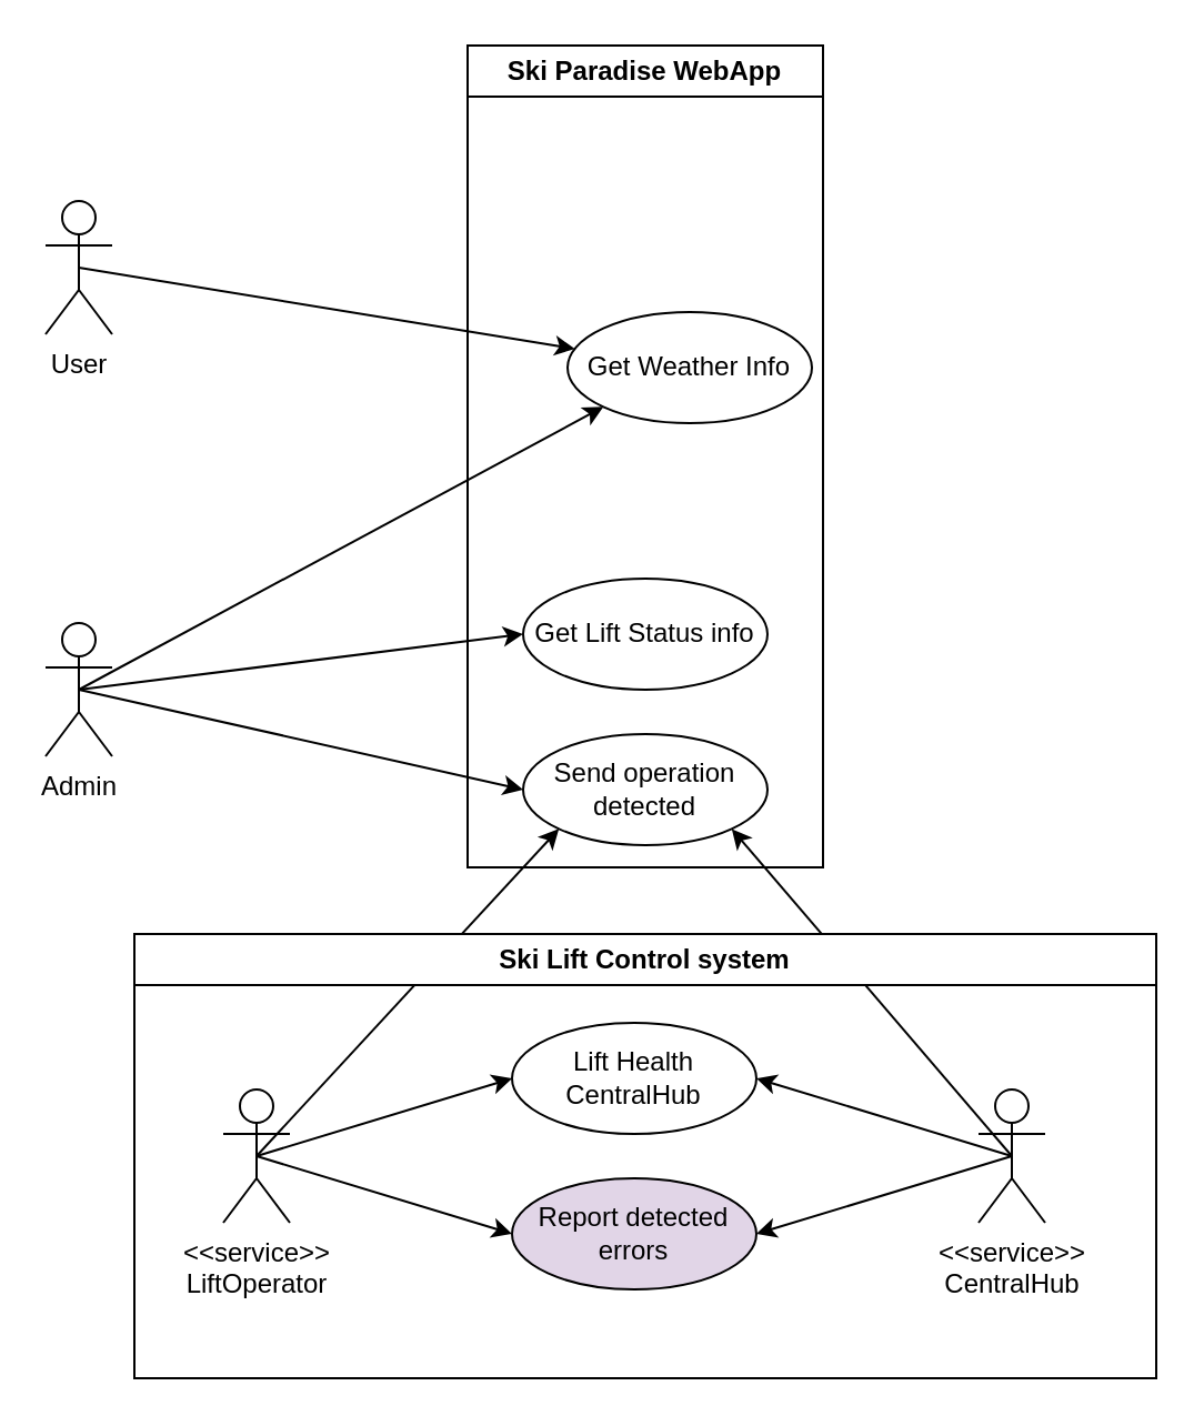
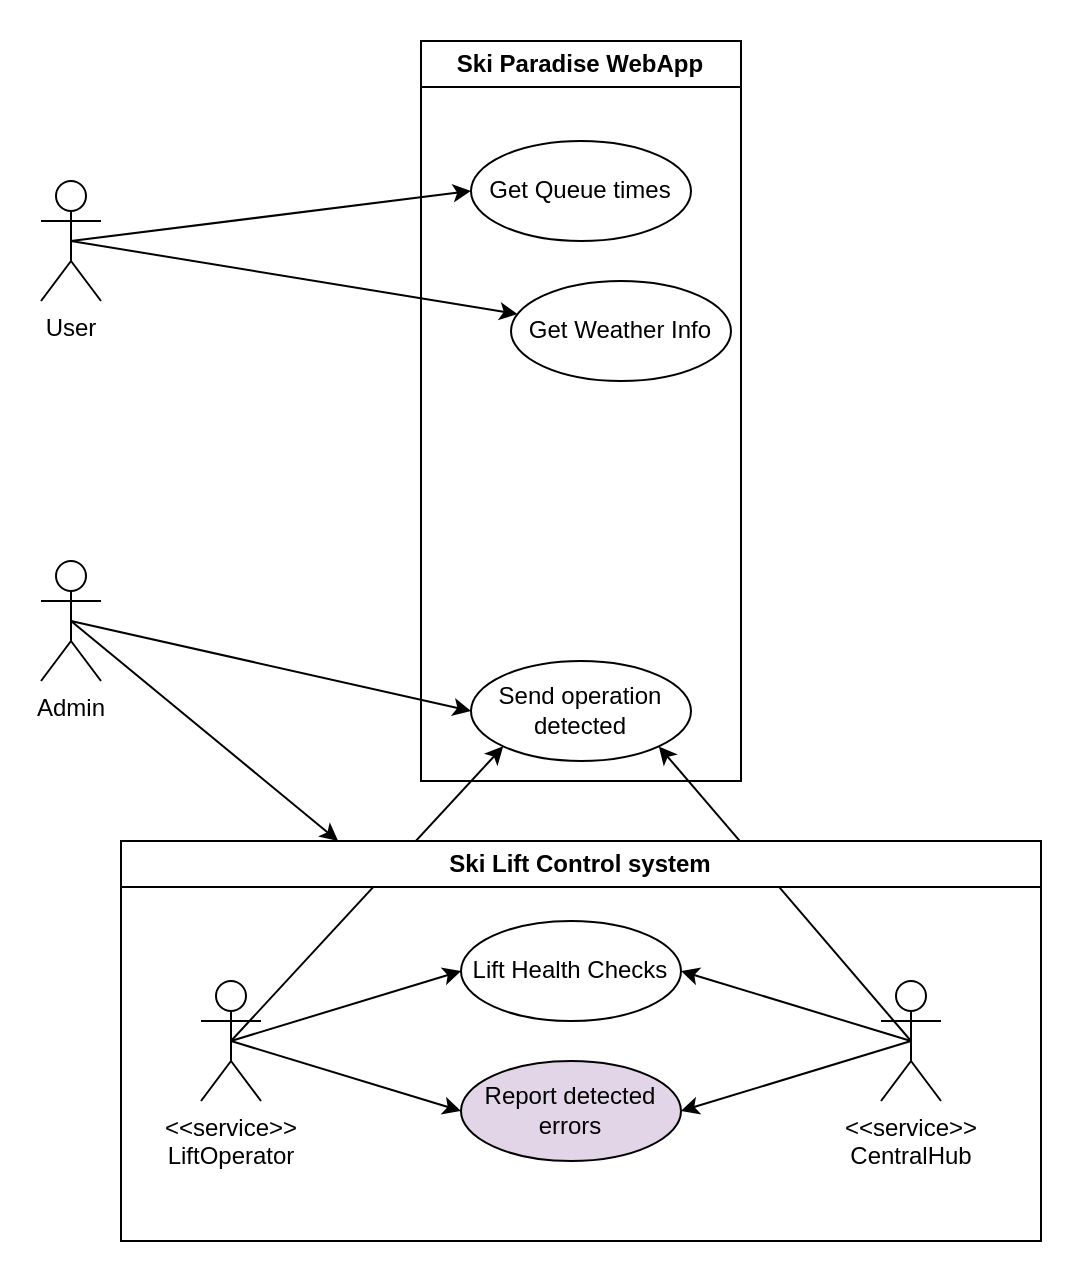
  <mxCell id="0" />
  <mxCell id="1" parent="0" />
  <mxCell id="2" style="rounded=0;orthogonalLoop=1;jettySize=auto;html=1;exitX=0.5;exitY=0.5;exitDx=0;exitDy=0;exitPerimeter=0;entryX=0;entryY=0.5;entryDx=0;entryDy=0;" edge="1" parent="1" source="5" target="16"><mxGeometry relative="1" as="geometry" /></mxCell>
- <mxCell id="3" style="rounded=0;orthogonalLoop=1;jettySize=auto;html=1;exitX=0.5;exitY=0.5;exitDx=0;exitDy=0;exitPerimeter=0;entryX=0;entryY=0.5;entryDx=0;entryDy=0;" edge="1" parent="1" source="5" target="15"><mxGeometry relative="1" as="geometry" /></mxCell>
- <mxCell id="4" style="rounded=0;orthogonalLoop=1;jettySize=auto;html=1;exitX=0.5;exitY=0.5;exitDx=0;exitDy=0;exitPerimeter=0;entryX=0;entryY=1;entryDx=0;entryDy=0;" edge="1" parent="1" source="5" target="13"><mxGeometry relative="1" as="geometry" /></mxCell>
+ <mxCell id="4" style="rounded=0;orthogonalLoop=1;jettySize=auto;html=1;exitX=0.5;exitY=0.5;exitDx=0;exitDy=0;exitPerimeter=0;" edge="1" parent="1" source="5" target="24"><mxGeometry relative="1" as="geometry" /></mxCell>
  <mxCell id="5" value="Admin" style="shape=umlActor;verticalLabelPosition=bottom;verticalAlign=top;html=1;outlineConnect=0;" vertex="1" parent="1"><mxGeometry x="20" y="280" width="30" height="60" as="geometry" /></mxCell>
+ <mxCell id="6" style="rounded=0;orthogonalLoop=1;jettySize=auto;html=1;exitX=0.5;exitY=0.5;exitDx=0;exitDy=0;exitPerimeter=0;entryX=0;entryY=0.5;entryDx=0;entryDy=0;" edge="1" parent="1" source="8" target="14"><mxGeometry relative="1" as="geometry" /></mxCell>
  <mxCell id="7" style="rounded=0;orthogonalLoop=1;jettySize=auto;html=1;exitX=0.5;exitY=0.5;exitDx=0;exitDy=0;exitPerimeter=0;" edge="1" parent="1" source="8" target="13"><mxGeometry relative="1" as="geometry" /></mxCell>
  <mxCell id="8" value="User" style="shape=umlActor;verticalLabelPosition=bottom;verticalAlign=top;html=1;outlineConnect=0;" vertex="1" parent="1"><mxGeometry x="20" y="90" width="30" height="60" as="geometry" /></mxCell>
  <mxCell id="9" style="rounded=0;orthogonalLoop=1;jettySize=auto;html=1;exitX=0.5;exitY=0.5;exitDx=0;exitDy=0;exitPerimeter=0;entryX=0;entryY=0.5;entryDx=0;entryDy=0;" edge="1" parent="1" source="11" target="21"><mxGeometry relative="1" as="geometry"><mxPoint x="235" y="544" as="targetPoint" /></mxGeometry></mxCell>
  <mxCell id="10" style="rounded=0;orthogonalLoop=1;jettySize=auto;html=1;exitX=0.5;exitY=0.5;exitDx=0;exitDy=0;exitPerimeter=0;entryX=0;entryY=0.5;entryDx=0;entryDy=0;" edge="1" parent="1" source="11" target="23"><mxGeometry relative="1" as="geometry" /></mxCell>
  <mxCell id="11" value="&amp;lt;&amp;lt;service&amp;gt;&amp;gt;&lt;br&gt;&lt;div&gt;LiftOperator&lt;/div&gt;" style="shape=umlActor;verticalLabelPosition=bottom;verticalAlign=top;html=1;outlineConnect=0;" vertex="1" parent="1"><mxGeometry x="100" y="490" width="30" height="60" as="geometry" /></mxCell>
  <mxCell id="12" value="Ski Paradise WebApp" style="swimlane;whiteSpace=wrap;html=1;" vertex="1" parent="1"><mxGeometry x="210" y="20" width="160" height="370" as="geometry" /></mxCell>
  <mxCell id="13" value="Get Weather Info" style="ellipse;whiteSpace=wrap;html=1;" vertex="1" parent="12"><mxGeometry x="45" y="120" width="110" height="50" as="geometry" /></mxCell>
- <mxCell id="15" value="Get Lift Status info" style="ellipse;whiteSpace=wrap;html=1;" vertex="1" parent="12"><mxGeometry x="25" y="240" width="110" height="50" as="geometry" /></mxCell>
+ <mxCell id="14" value="Get Queue times" style="ellipse;whiteSpace=wrap;html=1;" vertex="1" parent="12"><mxGeometry x="25" y="50" width="110" height="50" as="geometry" /></mxCell>
  <mxCell id="16" value="Send operation detected" style="ellipse;whiteSpace=wrap;html=1;" vertex="1" parent="12"><mxGeometry x="25" y="310" width="110" height="50" as="geometry" /></mxCell>
  <mxCell id="17" style="rounded=0;orthogonalLoop=1;jettySize=auto;html=1;exitX=0.5;exitY=0.5;exitDx=0;exitDy=0;exitPerimeter=0;entryX=1;entryY=0.5;entryDx=0;entryDy=0;" edge="1" parent="1" source="20" target="21"><mxGeometry relative="1" as="geometry" /></mxCell>
  <mxCell id="18" style="rounded=0;orthogonalLoop=1;jettySize=auto;html=1;exitX=0.5;exitY=0.5;exitDx=0;exitDy=0;exitPerimeter=0;entryX=1;entryY=1;entryDx=0;entryDy=0;" edge="1" parent="1" source="20" target="16"><mxGeometry relative="1" as="geometry" /></mxCell>
  <mxCell id="19" style="rounded=0;orthogonalLoop=1;jettySize=auto;html=1;exitX=0.5;exitY=0.5;exitDx=0;exitDy=0;exitPerimeter=0;" edge="1" parent="1" source="20"><mxGeometry relative="1" as="geometry"><mxPoint x="340" y="485" as="targetPoint" /></mxGeometry></mxCell>
  <mxCell id="20" value="&amp;lt;&amp;lt;service&amp;gt;&amp;gt;&lt;br&gt;&lt;div&gt;CentralHub&lt;br&gt;&lt;/div&gt;" style="shape=umlActor;verticalLabelPosition=bottom;verticalAlign=top;html=1;outlineConnect=0;" vertex="1" parent="1"><mxGeometry x="440" y="490" width="30" height="60" as="geometry" /></mxCell>
  <mxCell id="21" value="Report detected errors" style="ellipse;whiteSpace=wrap;html=1;fillColor=#e1d5e7;" vertex="1" parent="1"><mxGeometry x="230" y="530" width="110" height="50" as="geometry" /></mxCell>
  <mxCell id="22" style="rounded=0;orthogonalLoop=1;jettySize=auto;html=1;exitX=0.5;exitY=0.5;exitDx=0;exitDy=0;exitPerimeter=0;entryX=0;entryY=1;entryDx=0;entryDy=0;" edge="1" parent="1" source="11" target="16"><mxGeometry relative="1" as="geometry" /></mxCell>
- <mxCell id="23" value="Lift Health CentralHub" style="ellipse;whiteSpace=wrap;html=1;" vertex="1" parent="1"><mxGeometry x="230" y="460" width="110" height="50" as="geometry" /></mxCell>
+ <mxCell id="23" value="Lift Health Checks" style="ellipse;whiteSpace=wrap;html=1;" vertex="1" parent="1"><mxGeometry x="230" y="460" width="110" height="50" as="geometry" /></mxCell>
  <mxCell id="24" value="Ski Lift Control system" style="swimlane;whiteSpace=wrap;html=1;" vertex="1" parent="1"><mxGeometry x="60" y="420" width="460" height="200" as="geometry" /></mxCell>
